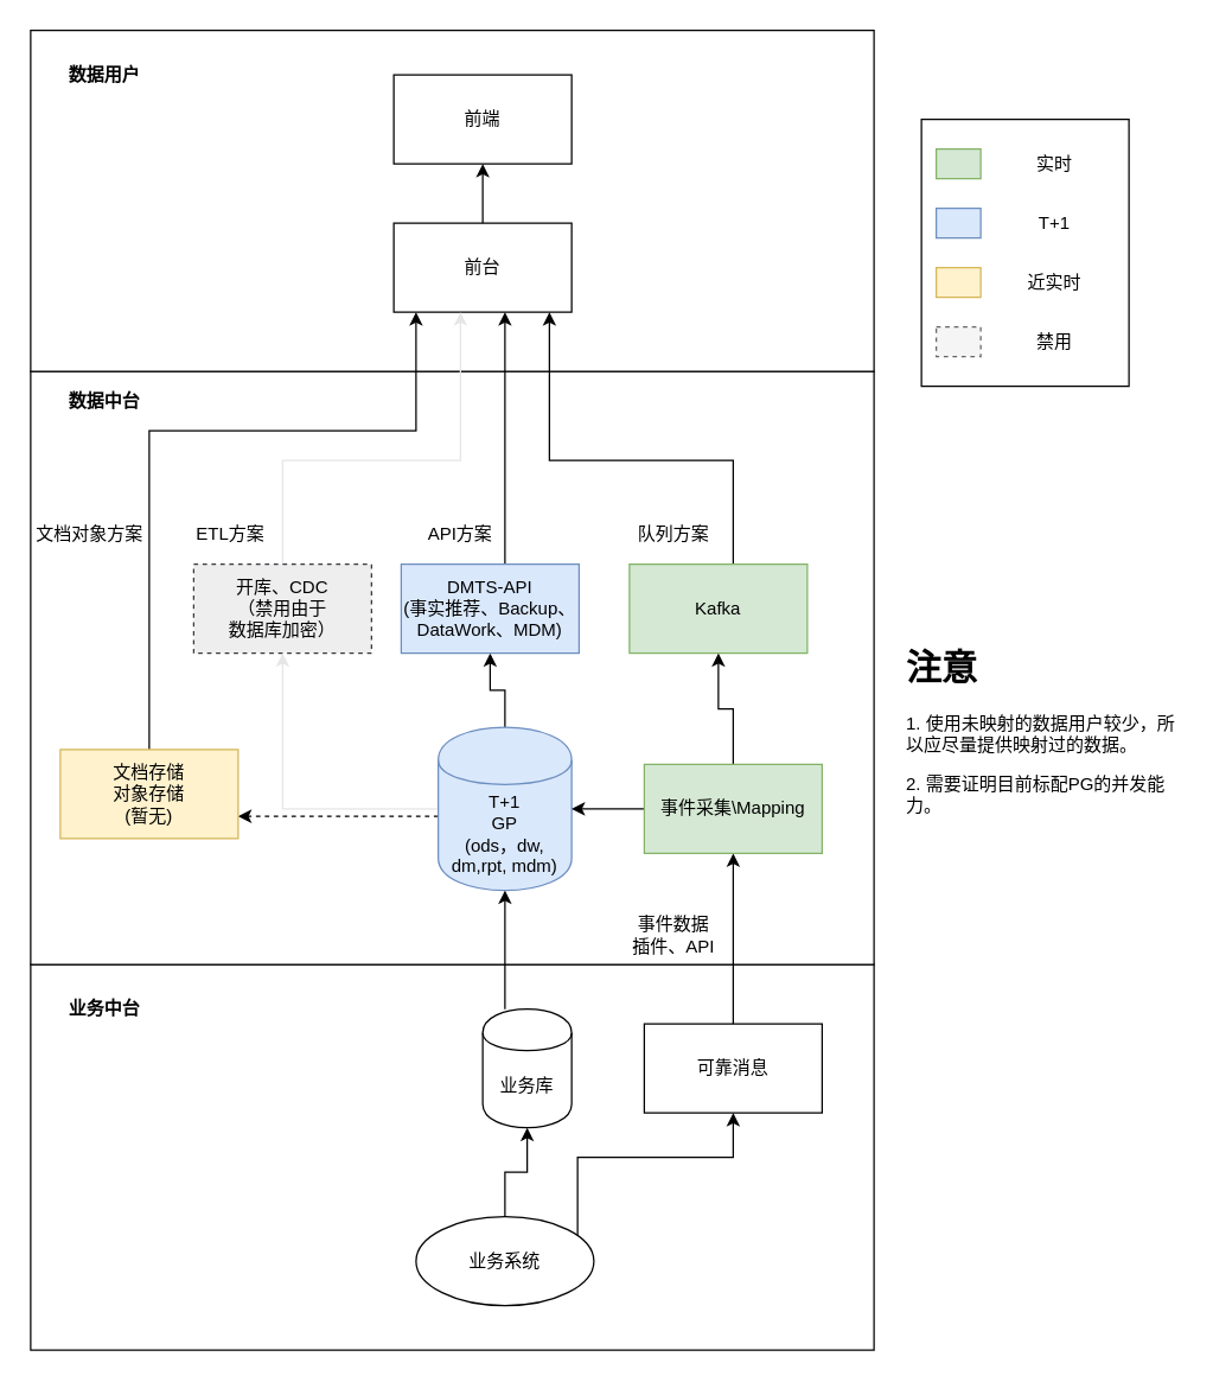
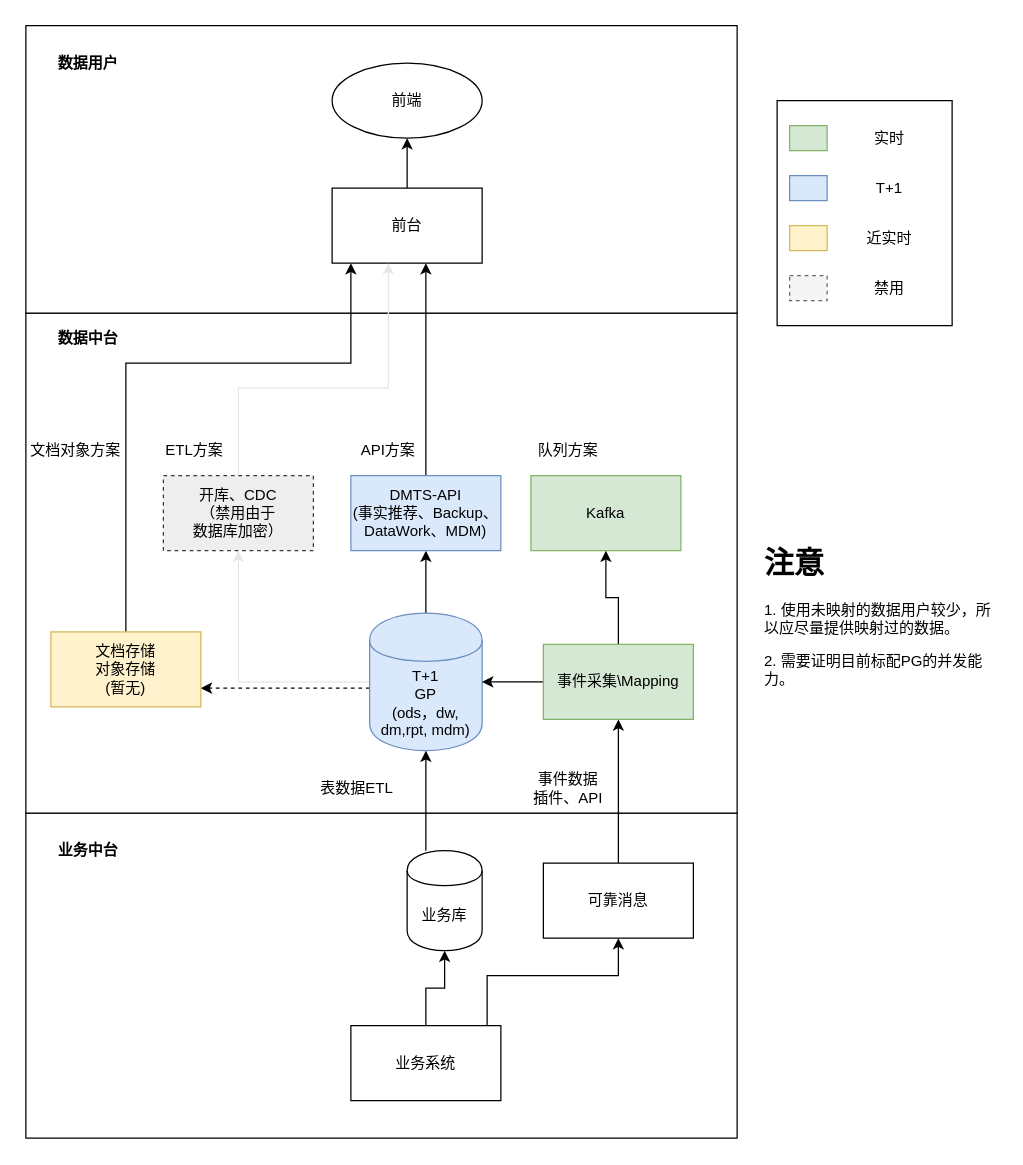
  <mxCell id="0" />
  <mxCell id="1" parent="0" />
  <mxCell id="2" value="" style="rounded=0;whiteSpace=wrap;html=1;" vertex="1" parent="1"><mxGeometry x="20" y="650" width="569" height="260" as="geometry" /></mxCell>
  <mxCell id="3" value="" style="rounded=0;whiteSpace=wrap;html=1;" vertex="1" parent="1"><mxGeometry x="20" y="250" width="569" height="400" as="geometry" /></mxCell>
  <mxCell id="4" value="" style="rounded=0;whiteSpace=wrap;html=1;" vertex="1" parent="1"><mxGeometry x="20" y="20" width="569" height="230" as="geometry" /></mxCell>
- <mxCell id="5" style="edgeStyle=orthogonalEdgeStyle;rounded=0;orthogonalLoop=1;jettySize=auto;html=1;" edge="1" parent="1" source="6" target="12"><mxGeometry relative="1" as="geometry"><mxPoint x="494" y="210" as="targetPoint" /><Array as="points"><mxPoint x="494" y="310" /><mxPoint x="370" y="310" /></Array></mxGeometry></mxCell>
  <mxCell id="6" value="Kafka" style="rounded=0;whiteSpace=wrap;html=1;fillColor=#d5e8d4;strokeColor=#82b366;" vertex="1" parent="1"><mxGeometry x="424" y="380" width="120" height="60" as="geometry" /></mxCell>
  <mxCell id="7" style="edgeStyle=orthogonalEdgeStyle;rounded=0;orthogonalLoop=1;jettySize=auto;html=1;fillColor=#dae8fc;strokeColor=#E6E6E6;" edge="1" parent="1" source="10" target="23"><mxGeometry relative="1" as="geometry" /></mxCell>
  <mxCell id="8" style="edgeStyle=orthogonalEdgeStyle;rounded=0;orthogonalLoop=1;jettySize=auto;html=1;" edge="1" parent="1" source="10" target="39"><mxGeometry relative="1" as="geometry" /></mxCell>
  <mxCell id="9" style="edgeStyle=orthogonalEdgeStyle;rounded=0;orthogonalLoop=1;jettySize=auto;html=1;entryX=1;entryY=0.75;entryDx=0;entryDy=0;strokeColor=#000000;dashed=1;" edge="1" parent="1" source="10" target="43"><mxGeometry relative="1" as="geometry"><Array as="points"><mxPoint x="260" y="550" /><mxPoint x="260" y="550" /></Array></mxGeometry></mxCell>
  <mxCell id="10" value="&lt;div&gt;T+1 &lt;br&gt;&lt;/div&gt;&lt;div&gt;GP&lt;/div&gt;&lt;div&gt;(ods，dw, dm,rpt, mdm)&lt;br&gt;&lt;/div&gt;" style="shape=cylinder;whiteSpace=wrap;html=1;boundedLbl=1;backgroundOutline=1;fillColor=#dae8fc;strokeColor=#6c8ebf;" vertex="1" parent="1"><mxGeometry x="295" y="490" width="90" height="110" as="geometry" /></mxCell>
  <mxCell id="11" style="edgeStyle=orthogonalEdgeStyle;rounded=0;orthogonalLoop=1;jettySize=auto;html=1;entryX=0.5;entryY=1;entryDx=0;entryDy=0;" edge="1" parent="1" source="12" target="13"><mxGeometry relative="1" as="geometry" /></mxCell>
  <mxCell id="12" value="前台" style="rounded=0;whiteSpace=wrap;html=1;" vertex="1" parent="1"><mxGeometry x="265" y="150" width="120" height="60" as="geometry" /></mxCell>
- <mxCell id="13" value="前端" style="rounded=0;whiteSpace=wrap;html=1;" vertex="1" parent="1"><mxGeometry x="265" y="50" width="120" height="60" as="geometry" /></mxCell>
+ <mxCell id="13" value="前端" style="ellipse;whiteSpace=wrap;html=1;" vertex="1" parent="1"><mxGeometry x="265" y="50" width="120" height="60" as="geometry" /></mxCell>
  <mxCell id="14" value="数据用户" style="text;html=1;strokeColor=none;fillColor=none;align=center;verticalAlign=middle;whiteSpace=wrap;rounded=0;fontStyle=1" vertex="1" parent="1"><mxGeometry x="45" y="40" width="50" height="20" as="geometry" /></mxCell>
  <mxCell id="15" value="数据中台" style="text;html=1;strokeColor=none;fillColor=none;align=center;verticalAlign=middle;whiteSpace=wrap;rounded=0;fontStyle=1" vertex="1" parent="1"><mxGeometry x="40" y="260" width="60" height="20" as="geometry" /></mxCell>
  <mxCell id="16" style="edgeStyle=orthogonalEdgeStyle;rounded=0;orthogonalLoop=1;jettySize=auto;html=1;entryX=0.5;entryY=1;entryDx=0;entryDy=0;exitX=0.5;exitY=0;exitDx=0;exitDy=0;" edge="1" parent="1" source="32" target="21"><mxGeometry relative="1" as="geometry"><mxPoint x="494" y="580" as="targetPoint" /><Array as="points"><mxPoint x="494" y="670" /><mxPoint x="494" y="670" /></Array></mxGeometry></mxCell>
  <mxCell id="17" style="edgeStyle=orthogonalEdgeStyle;rounded=0;orthogonalLoop=1;jettySize=auto;html=1;" edge="1" parent="1" source="18" target="10"><mxGeometry relative="1" as="geometry"><Array as="points"><mxPoint x="340" y="670" /><mxPoint x="340" y="670" /></Array></mxGeometry></mxCell>
  <mxCell id="18" value="业务库" style="shape=cylinder;whiteSpace=wrap;html=1;boundedLbl=1;backgroundOutline=1;" vertex="1" parent="1"><mxGeometry x="325" y="680" width="60" height="80" as="geometry" /></mxCell>
  <mxCell id="19" style="edgeStyle=orthogonalEdgeStyle;rounded=0;orthogonalLoop=1;jettySize=auto;html=1;entryX=0.5;entryY=1;entryDx=0;entryDy=0;" edge="1" parent="1" source="21" target="6"><mxGeometry relative="1" as="geometry" /></mxCell>
  <mxCell id="20" style="edgeStyle=orthogonalEdgeStyle;rounded=0;orthogonalLoop=1;jettySize=auto;html=1;entryX=1;entryY=0.5;entryDx=0;entryDy=0;" edge="1" parent="1" source="21" target="10"><mxGeometry relative="1" as="geometry" /></mxCell>
  <mxCell id="21" value="事件采集\Mapping" style="rounded=0;whiteSpace=wrap;html=1;fillColor=#d5e8d4;strokeColor=#82b366;" vertex="1" parent="1"><mxGeometry x="434" y="515" width="120" height="60" as="geometry" /></mxCell>
  <mxCell id="22" style="edgeStyle=orthogonalEdgeStyle;rounded=0;orthogonalLoop=1;jettySize=auto;html=1;fillColor=#f5f5f5;strokeColor=#E6E6E6;" edge="1" parent="1" source="23" target="12"><mxGeometry relative="1" as="geometry"><Array as="points"><mxPoint x="190" y="310" /><mxPoint x="310" y="310" /></Array></mxGeometry></mxCell>
  <mxCell id="23" value="开库、CDC&lt;br&gt;&lt;div&gt;（禁用由于&lt;/div&gt;&lt;div&gt;数据库加密）&lt;/div&gt;" style="rounded=0;whiteSpace=wrap;html=1;fillColor=#eeeeee;strokeColor=#36393d;dashed=1;" vertex="1" parent="1"><mxGeometry x="130" y="380" width="120" height="60" as="geometry" /></mxCell>
  <mxCell id="24" value="" style="rounded=0;whiteSpace=wrap;html=1;" vertex="1" parent="1"><mxGeometry x="621" y="80" width="140" height="180" as="geometry" /></mxCell>
  <mxCell id="25" value="" style="rounded=0;whiteSpace=wrap;html=1;fillColor=#d5e8d4;strokeColor=#82b366;" vertex="1" parent="1"><mxGeometry x="631" y="100" width="30" height="20" as="geometry" /></mxCell>
  <mxCell id="26" value="实时" style="text;html=1;strokeColor=none;fillColor=none;align=center;verticalAlign=middle;whiteSpace=wrap;rounded=0;" vertex="1" parent="1"><mxGeometry x="691" y="100" width="40" height="20" as="geometry" /></mxCell>
  <mxCell id="27" value="" style="rounded=0;whiteSpace=wrap;html=1;fillColor=#dae8fc;strokeColor=#6c8ebf;" vertex="1" parent="1"><mxGeometry x="631" y="140" width="30" height="20" as="geometry" /></mxCell>
  <mxCell id="28" value="T+1" style="text;html=1;strokeColor=none;fillColor=none;align=center;verticalAlign=middle;whiteSpace=wrap;rounded=0;" vertex="1" parent="1"><mxGeometry x="691" y="140" width="40" height="20" as="geometry" /></mxCell>
+ <mxCell id="29" value="表数据ETL" style="text;html=1;strokeColor=none;fillColor=none;align=center;verticalAlign=middle;whiteSpace=wrap;rounded=0;" vertex="1" parent="1"><mxGeometry x="250" y="620" width="70" height="20" as="geometry" /></mxCell>
  <mxCell id="30" value="事件数据插件、API" style="text;html=1;strokeColor=none;fillColor=none;align=center;verticalAlign=middle;whiteSpace=wrap;rounded=0;" vertex="1" parent="1"><mxGeometry x="424" y="620" width="60" height="20" as="geometry" /></mxCell>
  <mxCell id="31" value="&lt;h1&gt;注意&lt;/h1&gt;&lt;p&gt;1. 使用未映射的数据用户较少，所以应尽量提供映射过的数据。&lt;/p&gt;&lt;p&gt;2. 需要证明目前标配PG的并发能力。&lt;br&gt;&lt;/p&gt;" style="text;html=1;strokeColor=none;fillColor=none;spacing=5;spacingTop=-20;whiteSpace=wrap;overflow=hidden;rounded=0;" vertex="1" parent="1"><mxGeometry x="606" y="430" width="190" height="250" as="geometry" /></mxCell>
  <mxCell id="32" value="可靠消息" style="rounded=0;whiteSpace=wrap;html=1;" vertex="1" parent="1"><mxGeometry x="434" y="690" width="120" height="60" as="geometry" /></mxCell>
  <mxCell id="33" style="edgeStyle=orthogonalEdgeStyle;rounded=0;orthogonalLoop=1;jettySize=auto;html=1;entryX=0.5;entryY=1;entryDx=0;entryDy=0;" edge="1" parent="1" source="35" target="32"><mxGeometry relative="1" as="geometry"><Array as="points"><mxPoint x="389" y="780" /><mxPoint x="494" y="780" /></Array></mxGeometry></mxCell>
  <mxCell id="34" style="edgeStyle=orthogonalEdgeStyle;rounded=0;orthogonalLoop=1;jettySize=auto;html=1;entryX=0.5;entryY=1;entryDx=0;entryDy=0;strokeColor=#000000;" edge="1" parent="1" source="35" target="18"><mxGeometry relative="1" as="geometry" /></mxCell>
- <mxCell id="35" value="业务系统" style="ellipse;whiteSpace=wrap;html=1;" vertex="1" parent="1"><mxGeometry x="280" y="820" width="120" height="60" as="geometry" /></mxCell>
+ <mxCell id="35" value="业务系统" style="rounded=0;whiteSpace=wrap;html=1;" vertex="1" parent="1"><mxGeometry x="280" y="820" width="120" height="60" as="geometry" /></mxCell>
  <mxCell id="36" value="业务中台" style="text;html=1;strokeColor=none;fillColor=none;align=center;verticalAlign=middle;whiteSpace=wrap;rounded=0;fontStyle=1" vertex="1" parent="1"><mxGeometry x="40" y="670" width="60" height="20" as="geometry" /></mxCell>
  <mxCell id="37" value="队列方案" style="text;html=1;strokeColor=none;fillColor=none;align=center;verticalAlign=middle;whiteSpace=wrap;rounded=0;" vertex="1" parent="1"><mxGeometry x="419" y="350" width="70" height="20" as="geometry" /></mxCell>
  <mxCell id="38" style="edgeStyle=orthogonalEdgeStyle;rounded=0;orthogonalLoop=1;jettySize=auto;html=1;" edge="1" parent="1" source="39"><mxGeometry relative="1" as="geometry"><mxPoint x="340" y="210" as="targetPoint" /><Array as="points"><mxPoint x="340" y="210" /></Array></mxGeometry></mxCell>
- <mxCell id="39" value="DMTS-API&lt;br&gt;(事实推荐、Backup、DataWork、MDM)" style="rounded=0;whiteSpace=wrap;html=1;fillColor=#dae8fc;strokeColor=#6c8ebf;" vertex="1" parent="1"><mxGeometry x="270" y="380" width="120" height="60" as="geometry" /></mxCell>
+ <mxCell id="39" value="DMTS-API&lt;br&gt;(事实推荐、Backup、DataWork、MDM)" style="rounded=0;whiteSpace=wrap;html=1;fillColor=#dae8fc;strokeColor=#6c8ebf;" vertex="1" parent="1"><mxGeometry x="280" y="380" width="120" height="60" as="geometry" /></mxCell>
  <mxCell id="40" value="ETL方案" style="text;html=1;strokeColor=none;fillColor=none;align=center;verticalAlign=middle;whiteSpace=wrap;rounded=0;" vertex="1" parent="1"><mxGeometry x="130" y="350" width="50" height="20" as="geometry" /></mxCell>
  <mxCell id="41" value="API方案" style="text;html=1;strokeColor=none;fillColor=none;align=center;verticalAlign=middle;whiteSpace=wrap;rounded=0;" vertex="1" parent="1"><mxGeometry x="285" y="350" width="50" height="20" as="geometry" /></mxCell>
  <mxCell id="42" style="edgeStyle=orthogonalEdgeStyle;rounded=0;orthogonalLoop=1;jettySize=auto;html=1;strokeColor=#000000;" edge="1" parent="1" source="43" target="12"><mxGeometry relative="1" as="geometry"><Array as="points"><mxPoint x="100" y="290" /><mxPoint x="280" y="290" /></Array></mxGeometry></mxCell>
  <mxCell id="43" value="&lt;div&gt;文档存储&lt;/div&gt;&lt;div&gt;对象存储&lt;br&gt;(暂无)&lt;br&gt;&lt;/div&gt;" style="rounded=0;whiteSpace=wrap;html=1;fillColor=#fff2cc;strokeColor=#d6b656;" vertex="1" parent="1"><mxGeometry x="40" y="505" width="120" height="60" as="geometry" /></mxCell>
  <mxCell id="44" value="文档对象方案" style="text;html=1;strokeColor=none;fillColor=none;align=center;verticalAlign=middle;whiteSpace=wrap;rounded=0;" vertex="1" parent="1"><mxGeometry x="20" y="350" width="80" height="20" as="geometry" /></mxCell>
  <mxCell id="45" style="edgeStyle=orthogonalEdgeStyle;rounded=0;orthogonalLoop=1;jettySize=auto;html=1;exitX=0.5;exitY=1;exitDx=0;exitDy=0;strokeColor=#000000;" edge="1" parent="1" source="44" target="44"><mxGeometry relative="1" as="geometry" /></mxCell>
  <mxCell id="46" value="" style="rounded=0;whiteSpace=wrap;html=1;fillColor=#fff2cc;strokeColor=#d6b656;" vertex="1" parent="1"><mxGeometry x="631" y="180" width="30" height="20" as="geometry" /></mxCell>
  <mxCell id="47" value="近实时" style="text;html=1;strokeColor=none;fillColor=none;align=center;verticalAlign=middle;whiteSpace=wrap;rounded=0;" vertex="1" parent="1"><mxGeometry x="691" y="180" width="40" height="20" as="geometry" /></mxCell>
  <mxCell id="48" value="" style="rounded=0;whiteSpace=wrap;html=1;fillColor=#f5f5f5;strokeColor=#666666;fontColor=#333333;dashed=1;" vertex="1" parent="1"><mxGeometry x="631" y="220" width="30" height="20" as="geometry" /></mxCell>
  <mxCell id="49" value="禁用" style="text;html=1;strokeColor=none;fillColor=none;align=center;verticalAlign=middle;whiteSpace=wrap;rounded=0;" vertex="1" parent="1"><mxGeometry x="691" y="220" width="40" height="20" as="geometry" /></mxCell>
